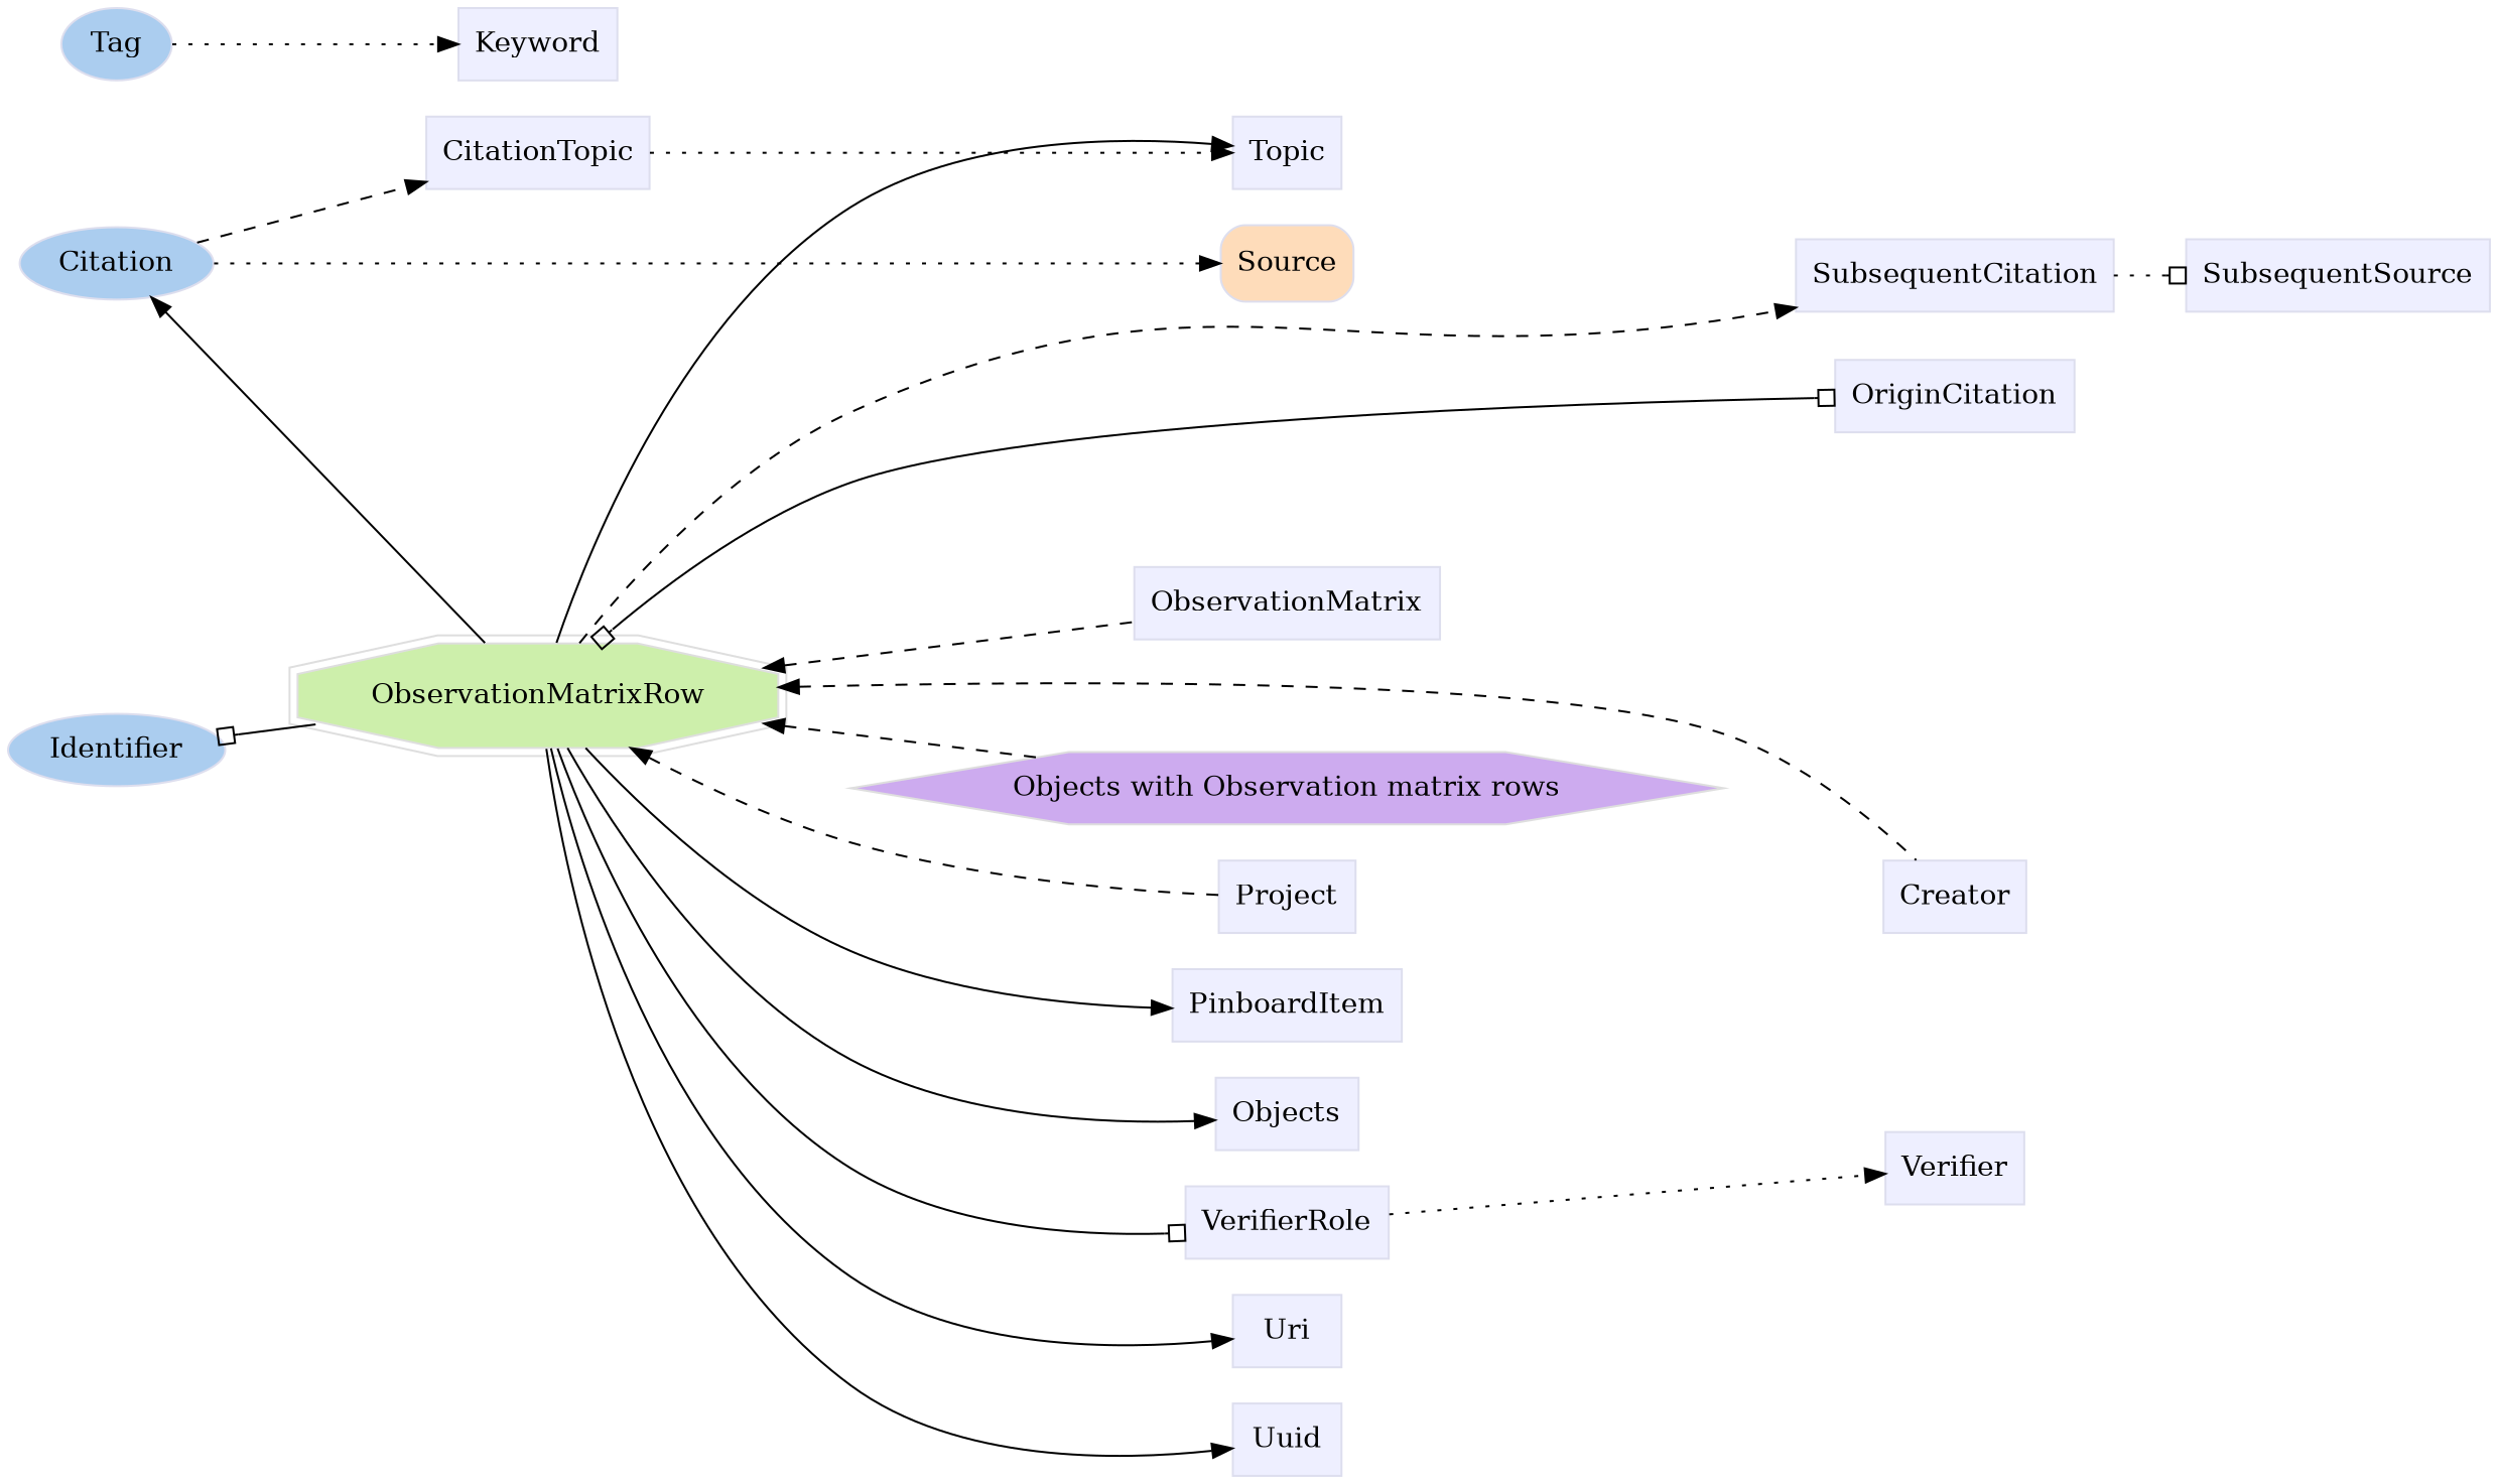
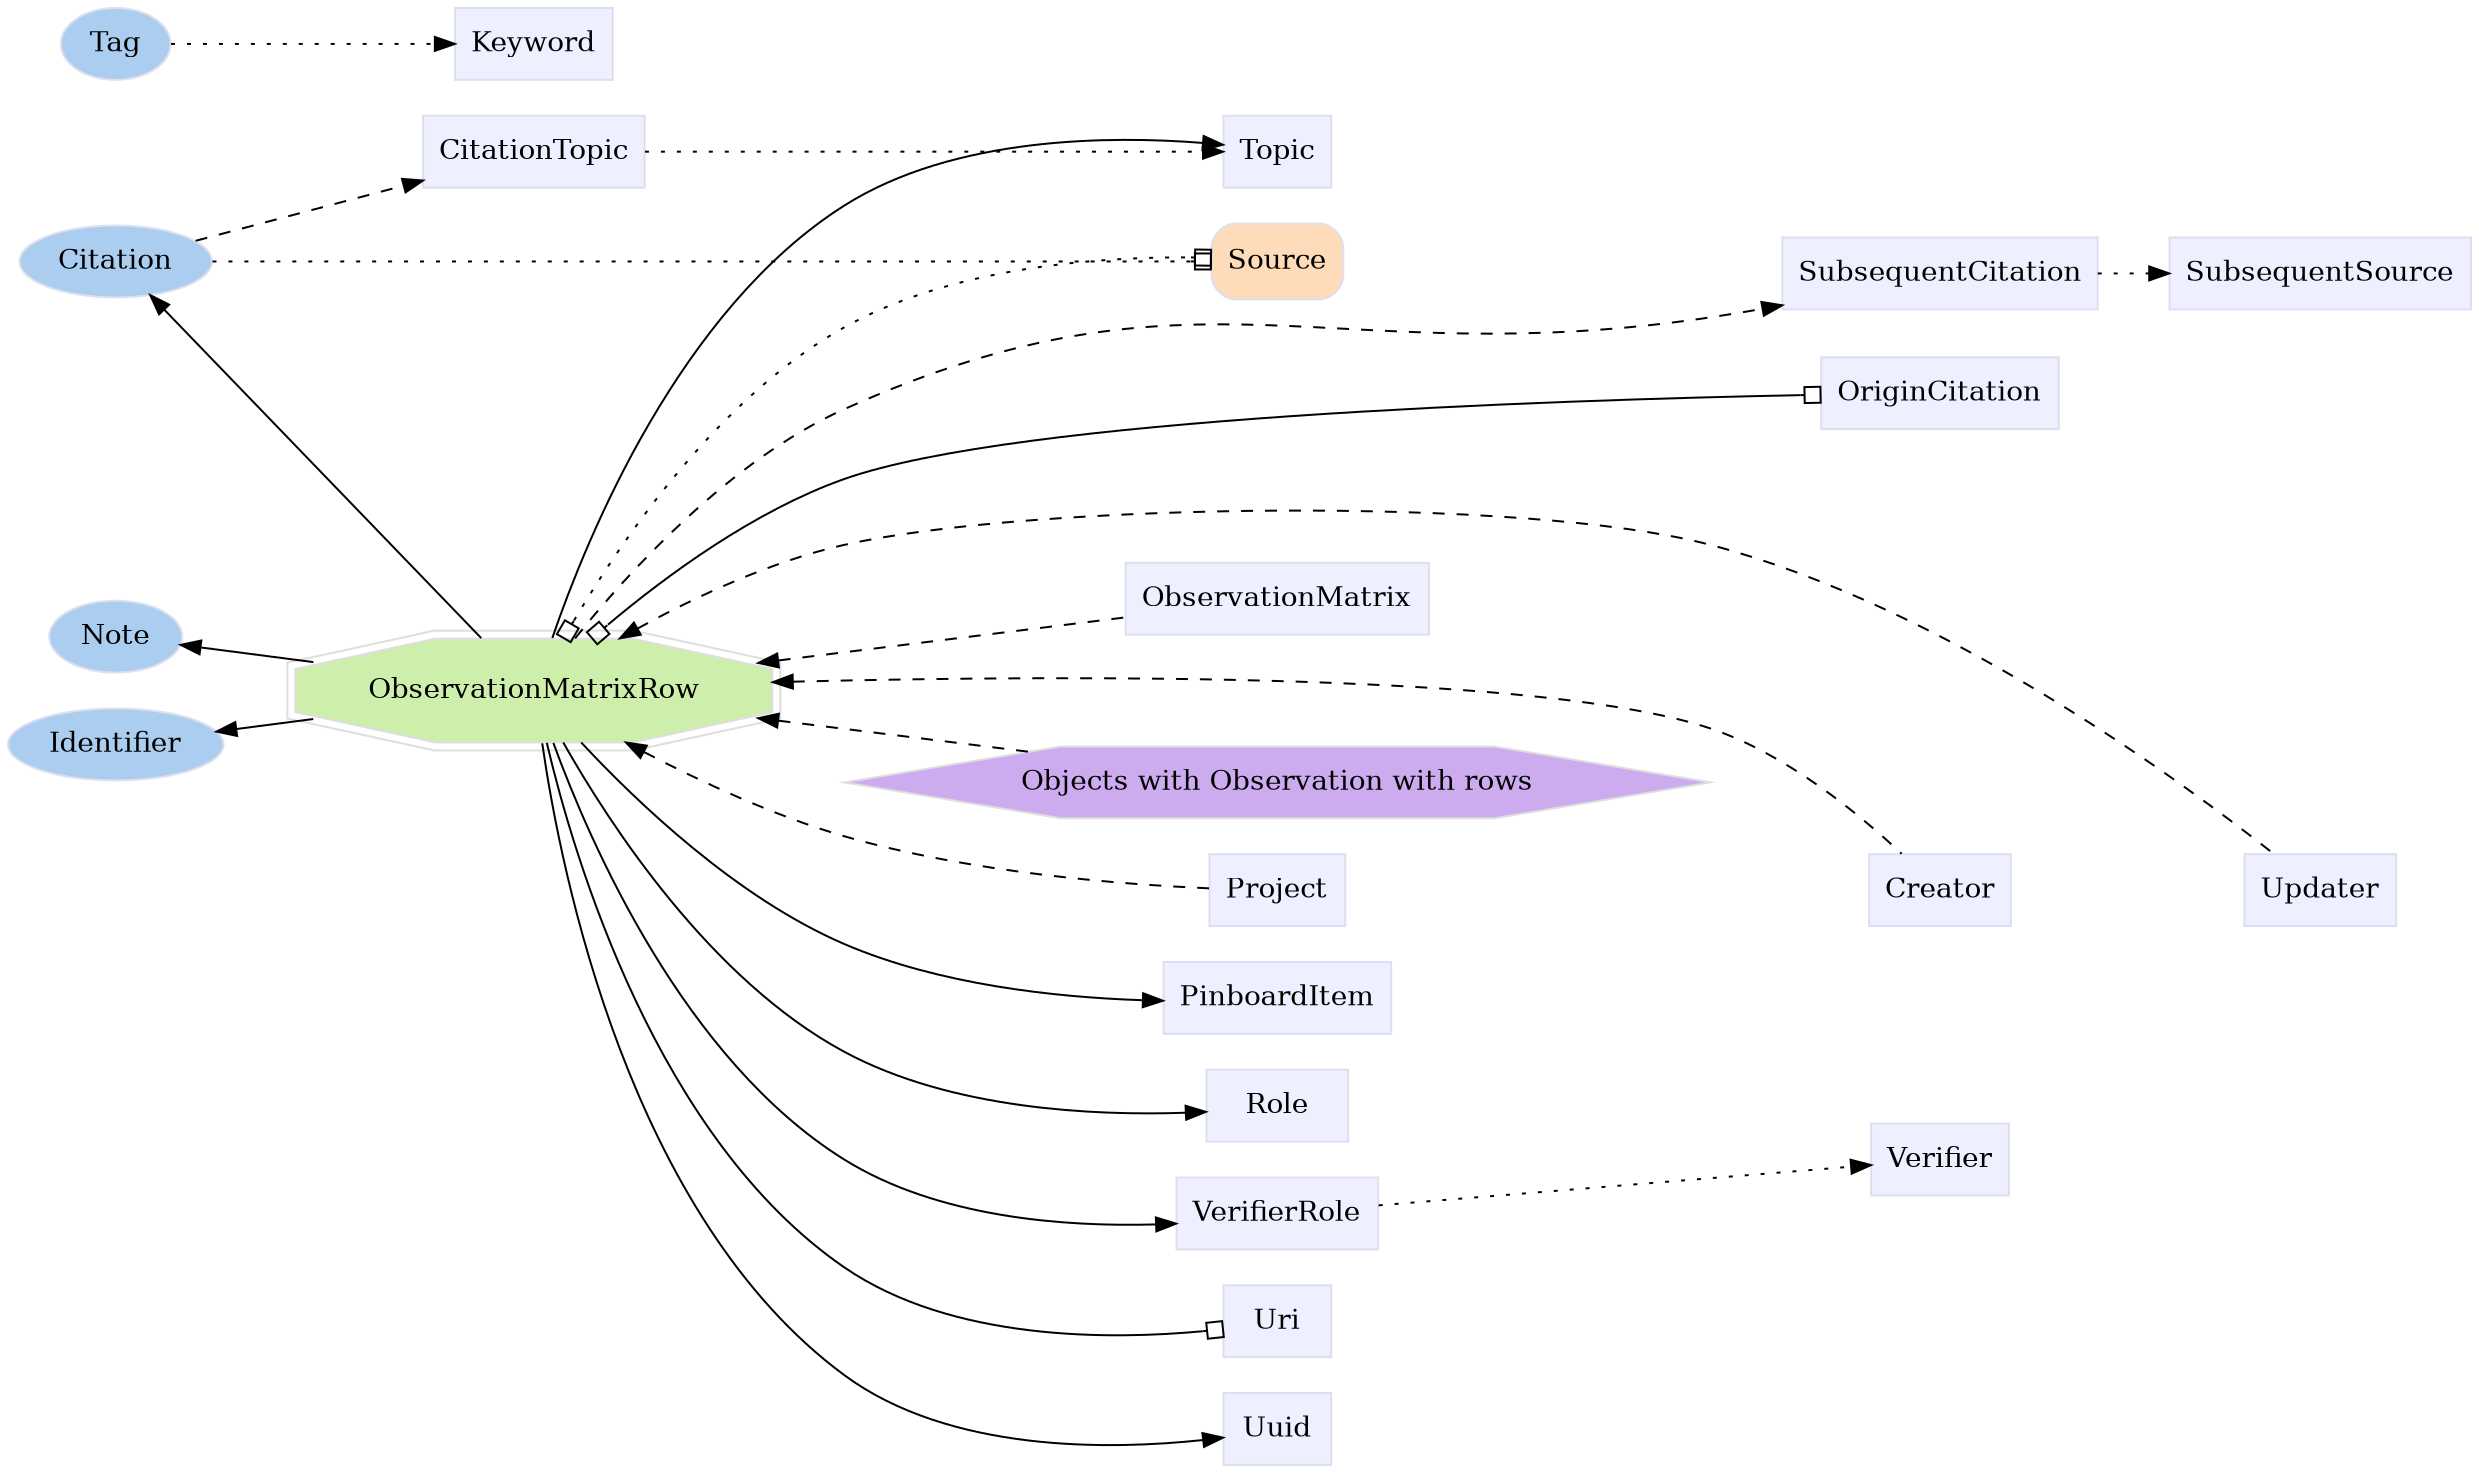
  digraph {
    fontname="DejaVu Serif"
    rankdir=LR
    node [color="#dddeee" fillcolor="#eeefff" fontname="DejaVu Serif" group=supporting shape=box style=filled]
    edge [fontname="DejaVu Serif"]
    n1 [fillcolor="#abcdef" group=annotator height=0.5 label=Citation shape=oval width=1.1279]
    n2 [fillcolor="#abcdef" group=annotator height=0.5 label=Identifier shape=oval width=1.2558]
    n3 [fillcolor="#abcdef" group=annotator height=0.5 label=Tag shape=oval width=0.75]
+   n4 [fillcolor="#abcdef" group=annotator height=0.5 label=Note shape=oval width=0.80088]
    n5 [fillcolor="#fedcba" group=core height=0.51389 label=Source shape=Mrecord width=0.75]
    n6 [color="#dedede" fillcolor="#cdefab" group=target height=0.61111 label=ObservationMatrixRow shape=doubleoctagon width=3.0862]
    n7 [height=0.5 label=CitationTopic width=1.2639]
    n8 [height=0.5 label=Keyword width=0.92014]
    n9 [height=0.5 label=PinboardItem width=1.2535]
-   n10 [height=0.5 label=Objects width=0.75]
+   n10 [height=0.5 label=Role width=0.75]
    n11 [height=0.5 label=SubsequentCitation width=1.691]
    n12 [height=0.5 label=SubsequentSource width=1.6076]
    n13 [height=0.5 label=Topic width=0.75]
    n14 [height=0.5 label=Uri width=0.75]
    n15 [height=0.5 label=Uuid width=0.75]
    n16 [height=0.5 label=VerifierRole width=1.1493]
    n17 [height=0.5 label=Verifier width=0.79514]
    n18 [height=0.5 label=Creator width=0.78472]
    n19 [height=0.5 label=ObservationMatrix width=1.6597]
    n20 [height=0.5 label=Project width=0.75347]
+   n21 [height=0.5 label=Updater width=0.82639]
    n22 [height=0.5 label=OriginCitation width=1.316]
-   n23 [color="#dedede" fillcolor="#cdabef" group=polymorphic height=0.5 label="Objects with Observation matrix rows" shape=hexagon width=4.9139]
+   n23 [color="#dedede" fillcolor="#cdabef" group=polymorphic height=0.5 label="Objects with Observation with rows" shape=hexagon width=4.9139]
    subgraph sub_1 {
      rank=min
      n1
      n2
      n3
+     n4
    }
    subgraph sub_2 {
      n5
    }
    subgraph sub_3 {
      n6
      n7
      n8
      n9
      n10
      n11
      n12
      n13
      n14
      n15
      n16
      n17
      n18
      n19
      n20
+     n21
      n22
    }
-   n1 -> n5 [style=dotted]
+   n1 -> n5 [style=dotted arrowhead=obox]
    n1 -> n7 [style=dashed]
    n3 -> n8 [style=dotted]
    n5 -> n11 [style=invis]
    n5 -> n22 [style=invis]
    n6 -> n1
-   n6 -> n2 [arrowhead=obox]
+   n6 -> n2
+   n6 -> n4
+   n6 -> n5 [arrowhead=obox arrowtail=obox dir=both style=dotted]
    n6 -> n9
    n6 -> n10
    n6 -> n11 [style=dashed]
    n6 -> n13
-   n6 -> n14
+   n6 -> n14 [arrowhead=obox]
    n6 -> n15
-   n6 -> n16 [arrowhead=obox]
+   n6 -> n16
    n6 -> n18 [dir=back style=dashed]
    n6 -> n19 [dir=back style=dashed]
    n6 -> n20 [dir=back style=dashed]
+   n6 -> n21 [dir=back style=dashed]
    n6 -> n22 [arrowhead=obox arrowtail=obox dir=both]
    n6 -> n23 [dir=back style=dashed]
    n7 -> n13 [style=dotted]
    n10 -> n17 [style=invis]
-   n11 -> n12 [style=dotted arrowhead=obox]
+   n11 -> n12 [style=dotted]
    n16 -> n17 [style=dotted]
+   n18 -> n21 [style=invis]
    n20 -> n18 [style=invis]
  }
